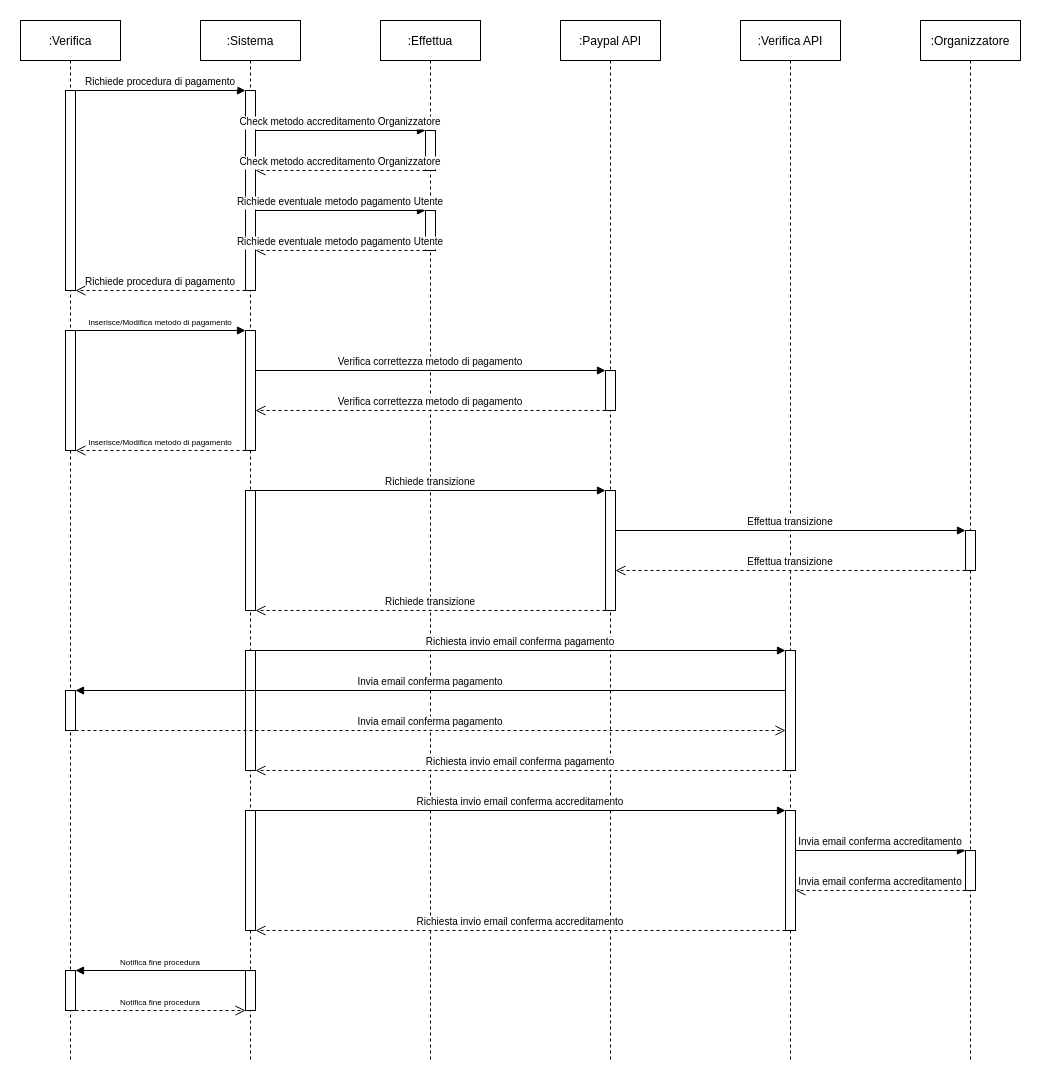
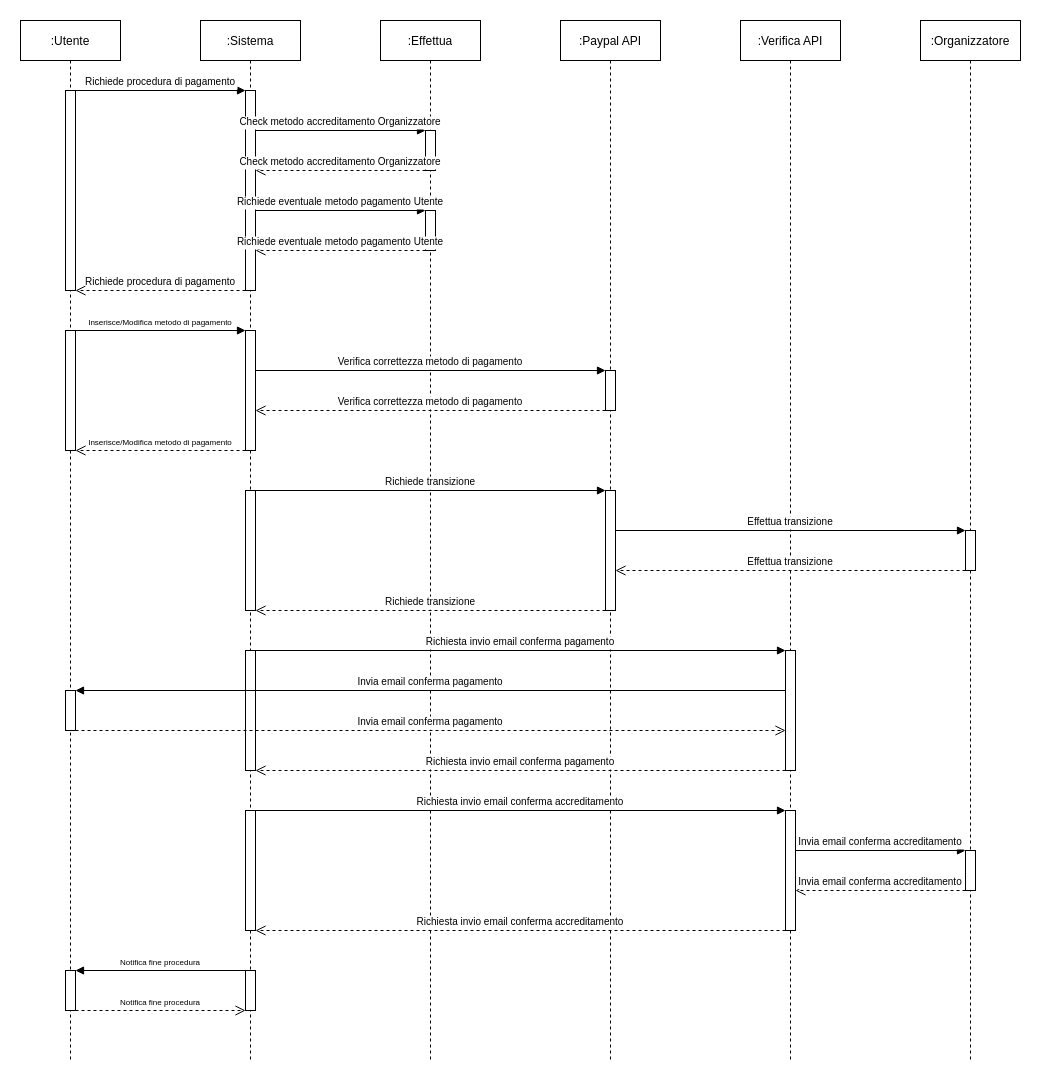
  <mxCell id="0" />
  <mxCell id="1" parent="0" />
  <mxCell id="2" value=":Organizzatore" style="shape=umlLifeline;perimeter=lifelinePerimeter;container=1;collapsible=0;recursiveResize=0;rounded=0;shadow=0;strokeWidth=1;" parent="1" vertex="1"><mxGeometry x="920" y="20" width="100" height="1040" as="geometry" /></mxCell>
  <mxCell id="3" value="" style="points=[];perimeter=orthogonalPerimeter;rounded=0;shadow=0;strokeWidth=1;" vertex="1" parent="2"><mxGeometry x="45" y="510" width="10" height="40" as="geometry" /></mxCell>
  <mxCell id="4" value="" style="points=[];perimeter=orthogonalPerimeter;rounded=0;shadow=0;strokeWidth=1;" vertex="1" parent="2"><mxGeometry x="45" y="830" width="10" height="40" as="geometry" /></mxCell>
  <mxCell id="5" value=":Sistema" style="shape=umlLifeline;perimeter=lifelinePerimeter;container=1;collapsible=0;recursiveResize=0;rounded=0;shadow=0;strokeWidth=1;" parent="1" vertex="1"><mxGeometry x="200" y="20" width="100" height="1040" as="geometry" /></mxCell>
  <mxCell id="6" value="" style="points=[];perimeter=orthogonalPerimeter;rounded=0;shadow=0;strokeWidth=1;" parent="5" vertex="1"><mxGeometry x="45" y="70" width="10" height="200" as="geometry" /></mxCell>
  <mxCell id="7" value="" style="points=[];perimeter=orthogonalPerimeter;rounded=0;shadow=0;strokeWidth=1;" vertex="1" parent="5"><mxGeometry x="45" y="310" width="10" height="120" as="geometry" /></mxCell>
  <mxCell id="8" value="" style="points=[];perimeter=orthogonalPerimeter;rounded=0;shadow=0;strokeWidth=1;" vertex="1" parent="5"><mxGeometry x="45" y="470" width="10" height="120" as="geometry" /></mxCell>
  <mxCell id="9" value="" style="points=[];perimeter=orthogonalPerimeter;rounded=0;shadow=0;strokeWidth=1;" vertex="1" parent="5"><mxGeometry x="45" y="630" width="10" height="120" as="geometry" /></mxCell>
  <mxCell id="10" value="" style="points=[];perimeter=orthogonalPerimeter;rounded=0;shadow=0;strokeWidth=1;" vertex="1" parent="5"><mxGeometry x="45" y="790" width="10" height="120" as="geometry" /></mxCell>
  <mxCell id="11" value="" style="points=[];perimeter=orthogonalPerimeter;rounded=0;shadow=0;strokeWidth=1;" vertex="1" parent="5"><mxGeometry x="45" y="950" width="10" height="40" as="geometry" /></mxCell>
- <mxCell id="12" value=":Verifica" style="shape=umlLifeline;perimeter=lifelinePerimeter;container=1;collapsible=0;recursiveResize=0;rounded=0;shadow=0;strokeWidth=1;" vertex="1" parent="1"><mxGeometry x="20" y="20" width="100" height="1040" as="geometry" /></mxCell>
+ <mxCell id="12" value=":Utente" style="shape=umlLifeline;perimeter=lifelinePerimeter;container=1;collapsible=0;recursiveResize=0;rounded=0;shadow=0;strokeWidth=1;" vertex="1" parent="1"><mxGeometry x="20" y="20" width="100" height="1040" as="geometry" /></mxCell>
  <mxCell id="13" value="" style="points=[];perimeter=orthogonalPerimeter;rounded=0;shadow=0;strokeWidth=1;" vertex="1" parent="12"><mxGeometry x="45" y="70" width="10" height="200" as="geometry" /></mxCell>
  <mxCell id="14" value="" style="points=[];perimeter=orthogonalPerimeter;rounded=0;shadow=0;strokeWidth=1;" vertex="1" parent="12"><mxGeometry x="45" y="310" width="10" height="120" as="geometry" /></mxCell>
  <mxCell id="15" value="" style="points=[];perimeter=orthogonalPerimeter;rounded=0;shadow=0;strokeWidth=1;" vertex="1" parent="12"><mxGeometry x="45" y="670" width="10" height="40" as="geometry" /></mxCell>
  <mxCell id="16" value="" style="points=[];perimeter=orthogonalPerimeter;rounded=0;shadow=0;strokeWidth=1;" vertex="1" parent="12"><mxGeometry x="45" y="950" width="10" height="40" as="geometry" /></mxCell>
  <mxCell id="17" value=":Paypal API" style="shape=umlLifeline;perimeter=lifelinePerimeter;container=1;collapsible=0;recursiveResize=0;rounded=0;shadow=0;strokeWidth=1;" vertex="1" parent="1"><mxGeometry x="560" y="20" width="100" height="1040" as="geometry" /></mxCell>
  <mxCell id="18" value="" style="points=[];perimeter=orthogonalPerimeter;rounded=0;shadow=0;strokeWidth=1;" vertex="1" parent="17"><mxGeometry x="45" y="350" width="10" height="40" as="geometry" /></mxCell>
  <mxCell id="19" value="" style="points=[];perimeter=orthogonalPerimeter;rounded=0;shadow=0;strokeWidth=1;" vertex="1" parent="17"><mxGeometry x="45" y="470" width="10" height="120" as="geometry" /></mxCell>
  <mxCell id="20" value=":Verifica API" style="shape=umlLifeline;perimeter=lifelinePerimeter;container=1;collapsible=0;recursiveResize=0;rounded=0;shadow=0;strokeWidth=1;" vertex="1" parent="1"><mxGeometry x="740" y="20" width="100" height="1040" as="geometry" /></mxCell>
  <mxCell id="21" value="" style="points=[];perimeter=orthogonalPerimeter;rounded=0;shadow=0;strokeWidth=1;" vertex="1" parent="20"><mxGeometry x="45" y="630" width="10" height="120" as="geometry" /></mxCell>
  <mxCell id="22" value="" style="points=[];perimeter=orthogonalPerimeter;rounded=0;shadow=0;strokeWidth=1;" vertex="1" parent="20"><mxGeometry x="45" y="790" width="10" height="120" as="geometry" /></mxCell>
  <mxCell id="23" value="Richiede procedura di pagamento" style="verticalAlign=bottom;endArrow=block;shadow=0;strokeWidth=1;fontSize=10;" edge="1" parent="1"><mxGeometry relative="1" as="geometry"><mxPoint x="75" y="90" as="sourcePoint" /><mxPoint x="245" y="90" as="targetPoint" /></mxGeometry></mxCell>
  <mxCell id="24" value=":Effettua" style="shape=umlLifeline;perimeter=lifelinePerimeter;container=1;collapsible=0;recursiveResize=0;rounded=0;shadow=0;strokeWidth=1;" vertex="1" parent="1"><mxGeometry x="380" y="20" width="100" height="1040" as="geometry" /></mxCell>
  <mxCell id="25" value="" style="points=[];perimeter=orthogonalPerimeter;rounded=0;shadow=0;strokeWidth=1;" vertex="1" parent="24"><mxGeometry x="45" y="110" width="10" height="40" as="geometry" /></mxCell>
  <mxCell id="26" value="" style="points=[];perimeter=orthogonalPerimeter;rounded=0;shadow=0;strokeWidth=1;" vertex="1" parent="24"><mxGeometry x="45" y="190" width="10" height="40" as="geometry" /></mxCell>
  <mxCell id="27" value="Richiede eventuale metodo pagamento Utente" style="verticalAlign=bottom;endArrow=block;shadow=0;strokeWidth=1;fontSize=10;" edge="1" parent="24" source="6"><mxGeometry relative="1" as="geometry"><mxPoint x="-305" y="190" as="sourcePoint" /><mxPoint x="45" y="190" as="targetPoint" /></mxGeometry></mxCell>
  <mxCell id="28" value="Richiede eventuale metodo pagamento Utente" style="verticalAlign=bottom;endArrow=open;dashed=1;endSize=8;shadow=0;strokeWidth=1;fontSize=10;" edge="1" parent="24" target="6"><mxGeometry relative="1" as="geometry"><mxPoint x="-305" y="230" as="targetPoint" /><mxPoint x="45" y="230" as="sourcePoint" /><Array as="points" /></mxGeometry></mxCell>
  <mxCell id="29" value="Richiede procedura di pagamento" style="verticalAlign=bottom;endArrow=open;dashed=1;endSize=8;shadow=0;strokeWidth=1;fontSize=10;" edge="1" parent="1"><mxGeometry relative="1" as="geometry"><mxPoint x="75" y="290" as="targetPoint" /><mxPoint x="245" y="290" as="sourcePoint" /><Array as="points" /></mxGeometry></mxCell>
  <mxCell id="30" value="Check metodo accreditamento Organizzatore" style="verticalAlign=bottom;endArrow=block;shadow=0;strokeWidth=1;fontSize=10;" edge="1" parent="1" target="25"><mxGeometry relative="1" as="geometry"><mxPoint x="255" y="130" as="sourcePoint" /><mxPoint x="605" y="130" as="targetPoint" /></mxGeometry></mxCell>
  <mxCell id="31" value="Check metodo accreditamento Organizzatore" style="verticalAlign=bottom;endArrow=open;dashed=1;endSize=8;shadow=0;strokeWidth=1;fontSize=10;" edge="1" parent="1" source="25"><mxGeometry relative="1" as="geometry"><mxPoint x="255" y="170" as="targetPoint" /><mxPoint x="605" y="170" as="sourcePoint" /><Array as="points" /></mxGeometry></mxCell>
  <mxCell id="32" value="Inserisce/Modifica metodo di pagamento" style="verticalAlign=bottom;endArrow=block;shadow=0;strokeWidth=1;fontSize=8;" edge="1" parent="1"><mxGeometry relative="1" as="geometry"><mxPoint x="75" y="330" as="sourcePoint" /><mxPoint x="245" y="330" as="targetPoint" /></mxGeometry></mxCell>
  <mxCell id="33" value="Inserisce/Modifica metodo di pagamento" style="verticalAlign=bottom;endArrow=open;dashed=1;endSize=8;shadow=0;strokeWidth=1;fontSize=8;" edge="1" parent="1"><mxGeometry relative="1" as="geometry"><mxPoint x="75" y="450" as="targetPoint" /><mxPoint x="245" y="450" as="sourcePoint" /><Array as="points" /></mxGeometry></mxCell>
  <mxCell id="34" value="Verifica correttezza metodo di pagamento" style="verticalAlign=bottom;endArrow=block;shadow=0;strokeWidth=1;fontSize=10;" edge="1" parent="1"><mxGeometry relative="1" as="geometry"><mxPoint x="255" y="370" as="sourcePoint" /><mxPoint x="605" y="370" as="targetPoint" /></mxGeometry></mxCell>
  <mxCell id="35" value="Verifica correttezza metodo di pagamento" style="verticalAlign=bottom;endArrow=open;dashed=1;endSize=8;shadow=0;strokeWidth=1;fontSize=10;" edge="1" parent="1"><mxGeometry relative="1" as="geometry"><mxPoint x="255" y="410" as="targetPoint" /><mxPoint x="605" y="410" as="sourcePoint" /><Array as="points" /></mxGeometry></mxCell>
  <mxCell id="36" value="Richiede transizione" style="verticalAlign=bottom;endArrow=block;shadow=0;strokeWidth=1;fontSize=10;" edge="1" parent="1"><mxGeometry relative="1" as="geometry"><mxPoint x="255" y="490" as="sourcePoint" /><mxPoint x="605" y="490" as="targetPoint" /></mxGeometry></mxCell>
  <mxCell id="37" value="Richiede transizione" style="verticalAlign=bottom;endArrow=open;dashed=1;endSize=8;shadow=0;strokeWidth=1;fontSize=10;" edge="1" parent="1"><mxGeometry relative="1" as="geometry"><mxPoint x="255" y="610" as="targetPoint" /><mxPoint x="605" y="610" as="sourcePoint" /><Array as="points" /></mxGeometry></mxCell>
  <mxCell id="38" value="Effettua transizione" style="verticalAlign=bottom;endArrow=block;shadow=0;strokeWidth=1;fontSize=10;" edge="1" parent="1"><mxGeometry relative="1" as="geometry"><mxPoint x="615" y="530" as="sourcePoint" /><mxPoint x="965" y="530" as="targetPoint" /></mxGeometry></mxCell>
  <mxCell id="39" value="Effettua transizione" style="verticalAlign=bottom;endArrow=open;dashed=1;endSize=8;shadow=0;strokeWidth=1;fontSize=10;" edge="1" parent="1"><mxGeometry relative="1" as="geometry"><mxPoint x="615" y="570" as="targetPoint" /><mxPoint x="965" y="570" as="sourcePoint" /><Array as="points" /></mxGeometry></mxCell>
  <mxCell id="40" value="Invia email conferma pagamento" style="verticalAlign=bottom;endArrow=block;shadow=0;strokeWidth=1;fontSize=10;" edge="1" parent="1" target="15"><mxGeometry relative="1" as="geometry"><mxPoint x="785" y="690" as="sourcePoint" /><mxPoint x="75" y="690" as="targetPoint" /></mxGeometry></mxCell>
  <mxCell id="41" value="Invia email conferma pagamento" style="verticalAlign=bottom;endArrow=open;dashed=1;endSize=8;shadow=0;strokeWidth=1;fontSize=10;" edge="1" parent="1" source="15"><mxGeometry relative="1" as="geometry"><mxPoint x="785" y="730" as="targetPoint" /><mxPoint x="75" y="730" as="sourcePoint" /><Array as="points" /></mxGeometry></mxCell>
  <mxCell id="42" value="Invia email conferma accreditamento" style="verticalAlign=bottom;endArrow=block;shadow=0;strokeWidth=1;fontSize=10;" edge="1" parent="1"><mxGeometry relative="1" as="geometry"><mxPoint x="795" y="850" as="sourcePoint" /><mxPoint x="965" y="850" as="targetPoint" /></mxGeometry></mxCell>
  <mxCell id="43" value="Invia email conferma accreditamento" style="verticalAlign=bottom;endArrow=open;dashed=1;endSize=8;shadow=0;strokeWidth=1;fontSize=10;" edge="1" parent="1"><mxGeometry relative="1" as="geometry"><mxPoint x="795" y="890" as="targetPoint" /><mxPoint x="965" y="890" as="sourcePoint" /><Array as="points" /></mxGeometry></mxCell>
  <mxCell id="44" value="Richiesta invio email conferma pagamento" style="verticalAlign=bottom;endArrow=block;shadow=0;strokeWidth=1;fontSize=10;" edge="1" parent="1"><mxGeometry relative="1" as="geometry"><mxPoint x="255" y="650" as="sourcePoint" /><mxPoint x="785" y="650" as="targetPoint" /></mxGeometry></mxCell>
  <mxCell id="45" value="Richiesta invio email conferma pagamento" style="verticalAlign=bottom;endArrow=open;dashed=1;endSize=8;shadow=0;strokeWidth=1;fontSize=10;" edge="1" parent="1"><mxGeometry relative="1" as="geometry"><mxPoint x="255" y="770" as="targetPoint" /><mxPoint x="785" y="770" as="sourcePoint" /><Array as="points" /></mxGeometry></mxCell>
  <mxCell id="46" value="Richiesta invio email conferma accreditamento" style="verticalAlign=bottom;endArrow=block;shadow=0;strokeWidth=1;fontSize=10;" edge="1" parent="1"><mxGeometry relative="1" as="geometry"><mxPoint x="255" y="810" as="sourcePoint" /><mxPoint x="785" y="810" as="targetPoint" /></mxGeometry></mxCell>
  <mxCell id="47" value="Richiesta invio email conferma accreditamento" style="verticalAlign=bottom;endArrow=open;dashed=1;endSize=8;shadow=0;strokeWidth=1;fontSize=10;" edge="1" parent="1"><mxGeometry relative="1" as="geometry"><mxPoint x="255" y="930" as="targetPoint" /><mxPoint x="785" y="930" as="sourcePoint" /><Array as="points" /></mxGeometry></mxCell>
  <mxCell id="48" value="Notifica fine procedura" style="verticalAlign=bottom;endArrow=block;shadow=0;strokeWidth=1;fontSize=8;" edge="1" parent="1"><mxGeometry relative="1" as="geometry"><mxPoint x="245" y="970" as="sourcePoint" /><mxPoint x="75" y="970" as="targetPoint" /></mxGeometry></mxCell>
  <mxCell id="49" value="Notifica fine procedura" style="verticalAlign=bottom;endArrow=open;dashed=1;endSize=8;shadow=0;strokeWidth=1;fontSize=8;" edge="1" parent="1"><mxGeometry relative="1" as="geometry"><mxPoint x="245" y="1010" as="targetPoint" /><mxPoint x="75" y="1010" as="sourcePoint" /><Array as="points" /></mxGeometry></mxCell>
